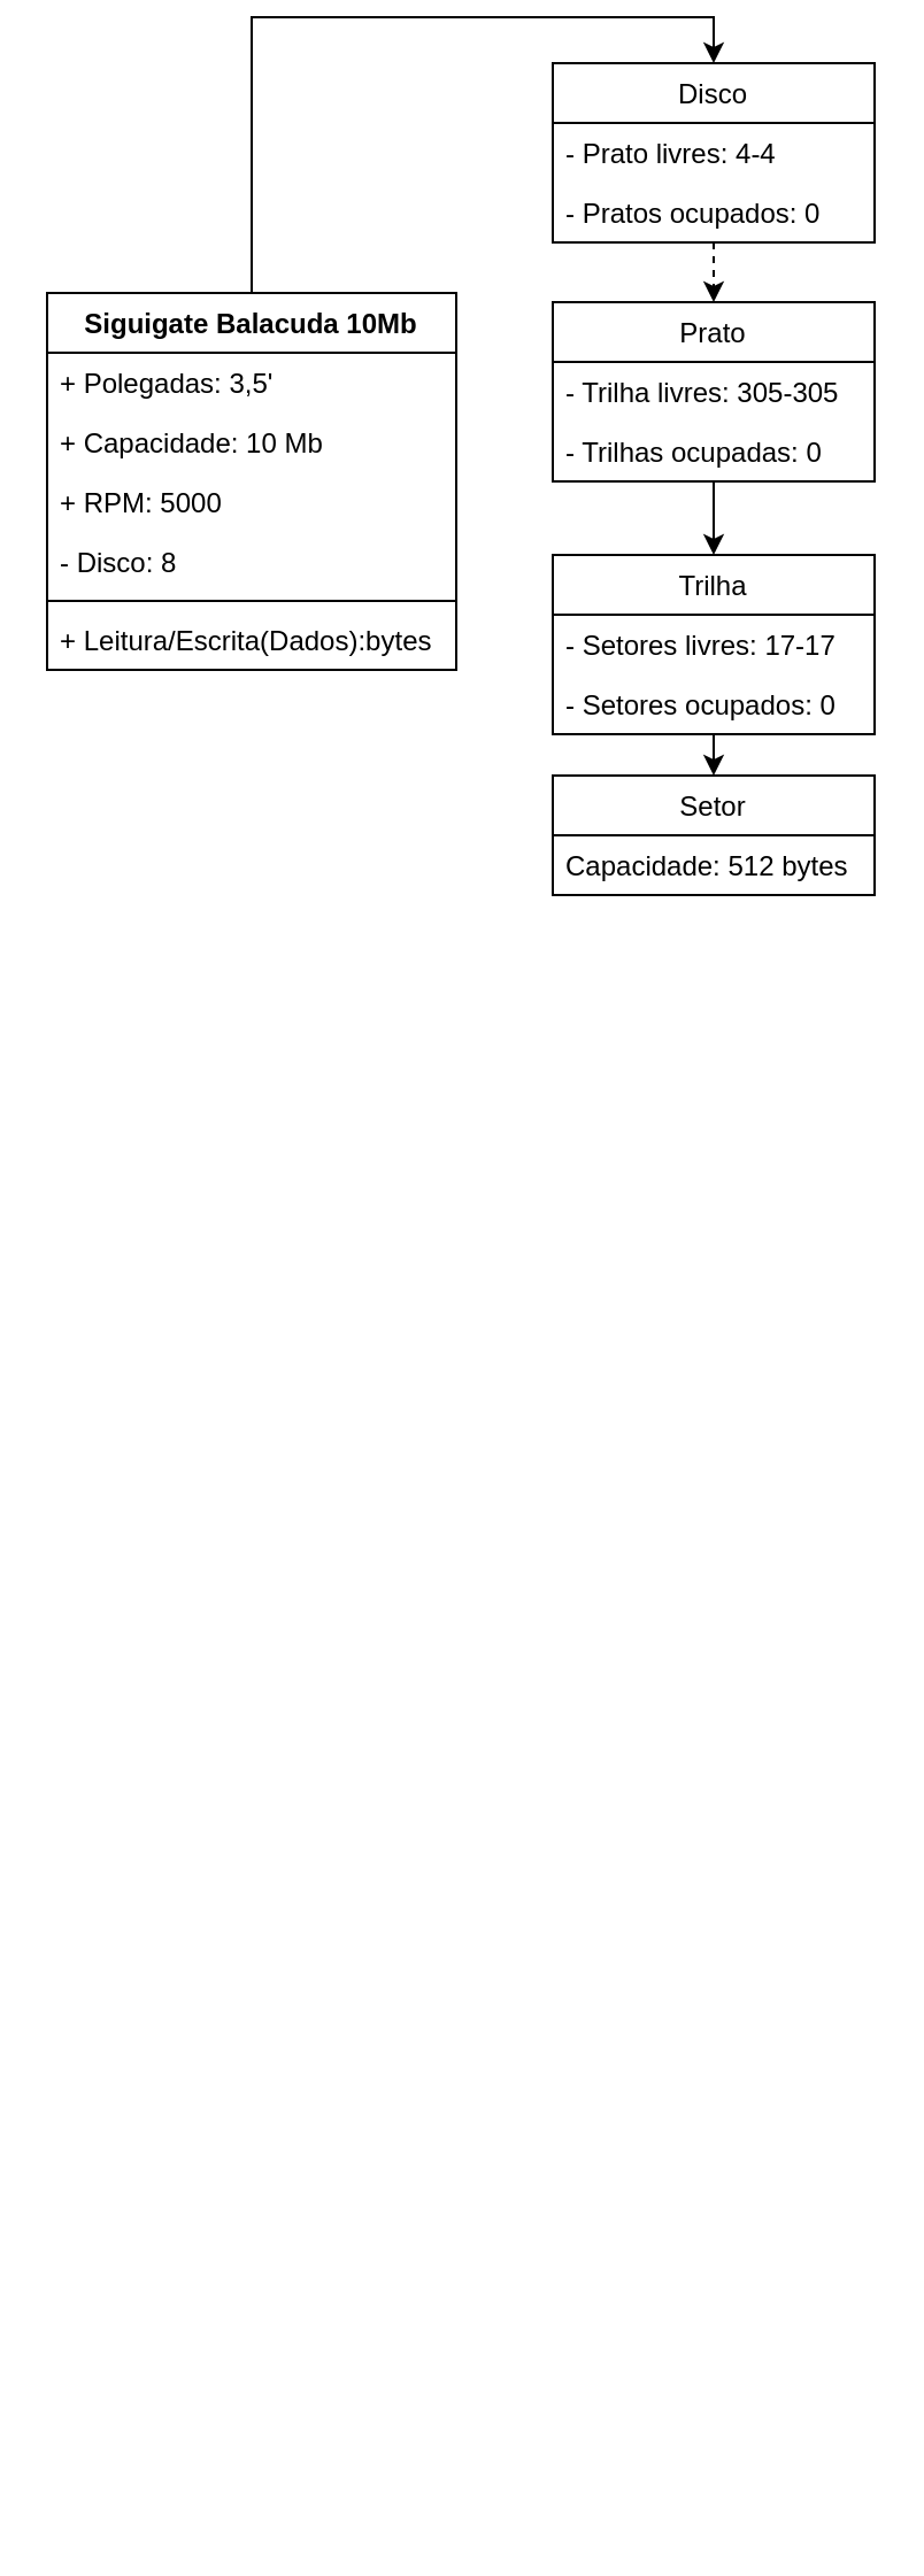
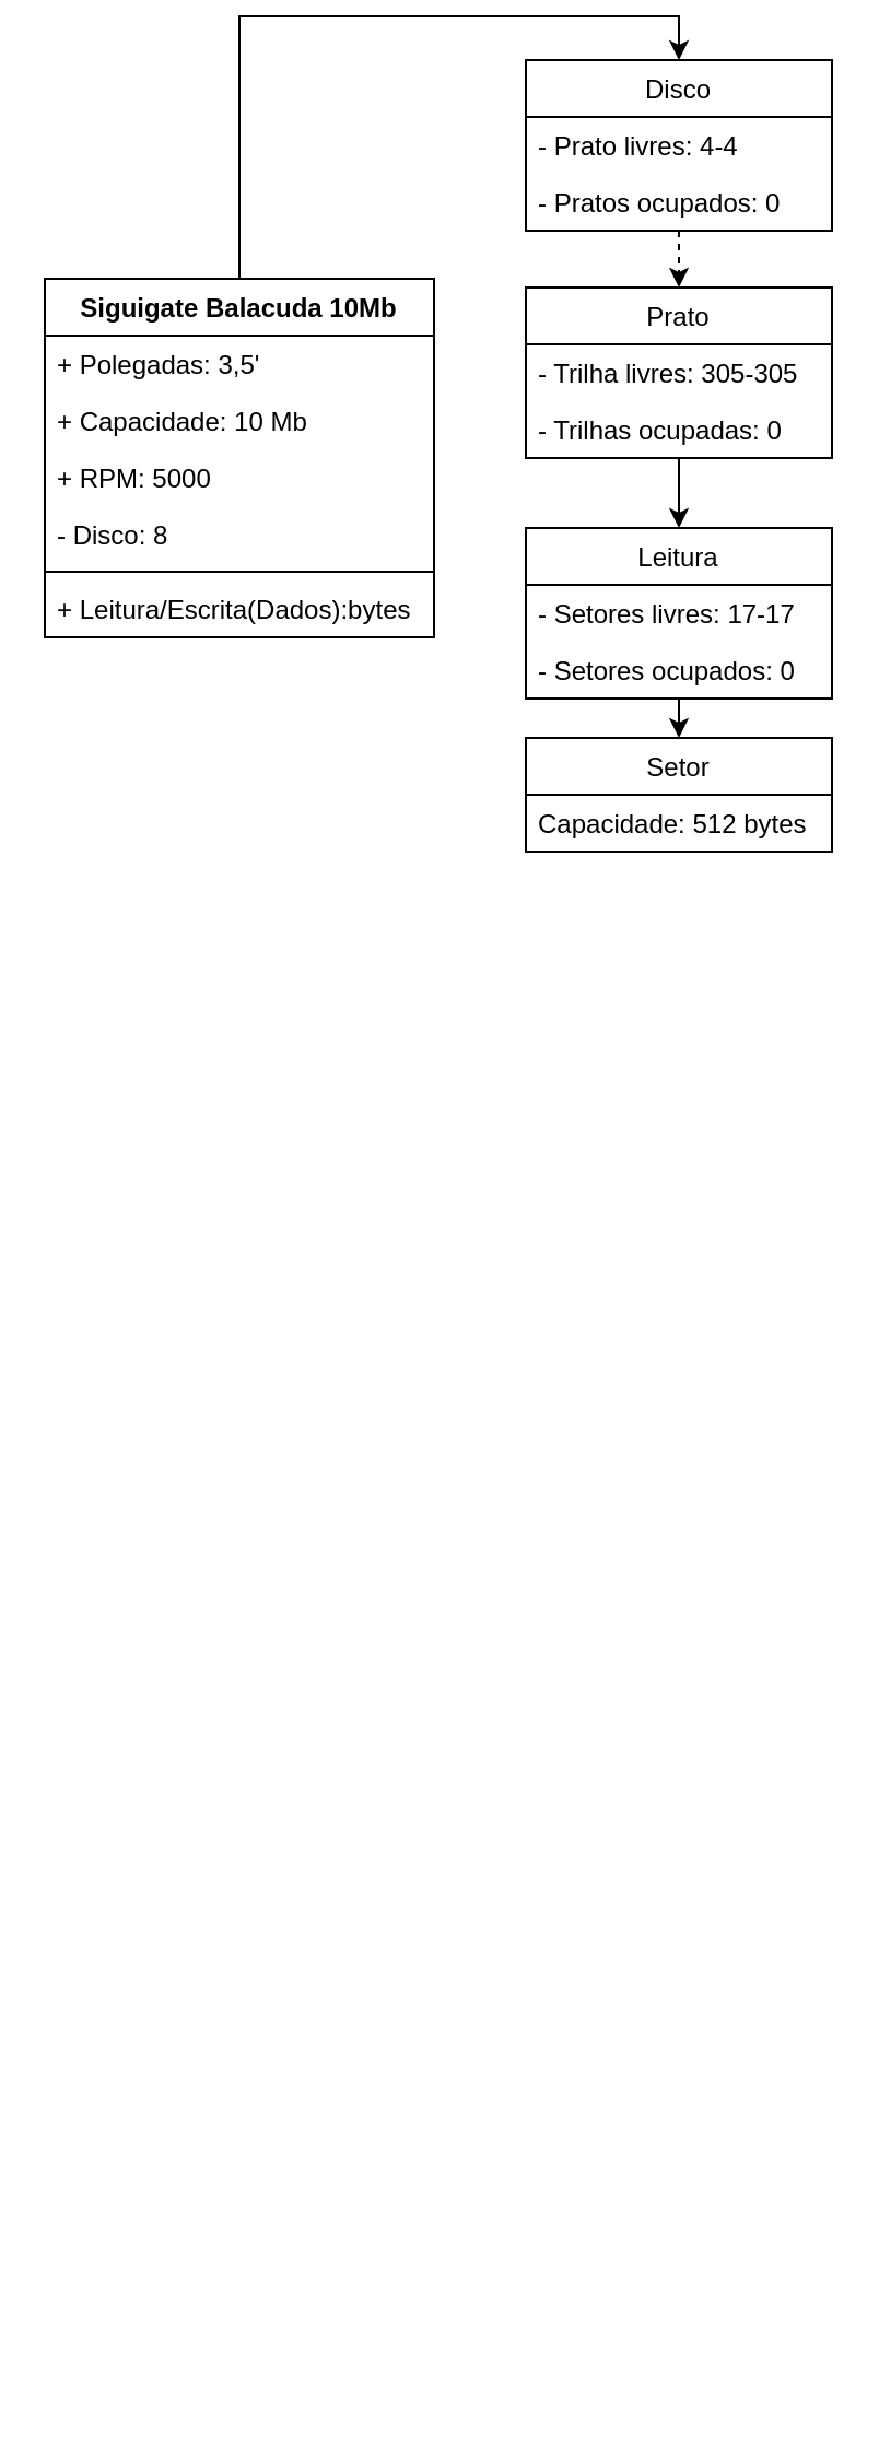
  <mxCell id="0" />
  <mxCell id="1" parent="0" />
  <mxCell id="2" style="edgeStyle=orthogonalEdgeStyle;rounded=0;orthogonalLoop=1;jettySize=auto;html=1;exitX=0;exitY=0;exitDx=70;exitDy=32;exitPerimeter=0;entryX=0;entryY=0;entryDx=0;entryDy=32;entryPerimeter=0;" parent="1" edge="1"><mxGeometry relative="1" as="geometry"><mxPoint x="195" y="912" as="sourcePoint" /><Array as="points"><mxPoint x="215" y="912" /><mxPoint x="215" y="950" /><mxPoint x="20" y="950" /><mxPoint x="20" y="1002" /></Array></mxGeometry></mxCell>
  <mxCell id="3" style="edgeStyle=orthogonalEdgeStyle;rounded=0;orthogonalLoop=1;jettySize=auto;html=1;exitX=0;exitY=0;exitDx=70;exitDy=32;exitPerimeter=0;entryX=0;entryY=0;entryDx=0;entryDy=32;entryPerimeter=0;" parent="1" edge="1"><mxGeometry relative="1" as="geometry"><mxPoint x="195" y="1002" as="sourcePoint" /><Array as="points"><mxPoint x="215" y="1002" /><mxPoint x="215" y="1040" /><mxPoint x="20" y="1040" /><mxPoint x="20" y="1092" /></Array></mxGeometry></mxCell>
  <mxCell id="4" style="edgeStyle=orthogonalEdgeStyle;rounded=0;orthogonalLoop=1;jettySize=auto;html=1;exitX=0.5;exitY=1;exitDx=0;exitDy=0;entryX=0.5;entryY=0;entryDx=0;entryDy=0;dashed=1;" parent="1" source="5" target="9" edge="1"><mxGeometry relative="1" as="geometry" /></mxCell>
  <mxCell id="5" value="Disco" style="swimlane;fontStyle=0;childLayout=stackLayout;horizontal=1;startSize=26;fillColor=none;horizontalStack=0;resizeParent=1;resizeParentMax=0;resizeLast=0;collapsible=1;marginBottom=0;" parent="1" vertex="1"><mxGeometry x="240" y="20" width="140" height="78" as="geometry"><mxRectangle x="640" y="190" width="70" height="30" as="alternateBounds" /></mxGeometry></mxCell>
  <mxCell id="6" value="- Prato livres: 4-4" style="text;strokeColor=none;fillColor=none;align=left;verticalAlign=top;spacingLeft=4;spacingRight=4;overflow=hidden;rotatable=0;points=[[0,0.5],[1,0.5]];portConstraint=eastwest;" parent="5" vertex="1"><mxGeometry y="26" width="140" height="26" as="geometry" /></mxCell>
  <mxCell id="7" value="- Pratos ocupados: 0" style="text;strokeColor=none;fillColor=none;align=left;verticalAlign=top;spacingLeft=4;spacingRight=4;overflow=hidden;rotatable=0;points=[[0,0.5],[1,0.5]];portConstraint=eastwest;" parent="5" vertex="1"><mxGeometry y="52" width="140" height="26" as="geometry" /></mxCell>
  <mxCell id="8" style="edgeStyle=orthogonalEdgeStyle;rounded=0;orthogonalLoop=1;jettySize=auto;html=1;exitX=0.5;exitY=1;exitDx=0;exitDy=0;entryX=0.5;entryY=0;entryDx=0;entryDy=0;" parent="1" source="9" target="13" edge="1"><mxGeometry relative="1" as="geometry" /></mxCell>
  <mxCell id="9" value="Prato" style="swimlane;fontStyle=0;childLayout=stackLayout;horizontal=1;startSize=26;fillColor=none;horizontalStack=0;resizeParent=1;resizeParentMax=0;resizeLast=0;collapsible=1;marginBottom=0;" parent="1" vertex="1"><mxGeometry x="240" y="124" width="140" height="78" as="geometry"><mxRectangle x="640" y="260" width="70" height="30" as="alternateBounds" /></mxGeometry></mxCell>
  <mxCell id="10" value="- Trilha livres: 305-305" style="text;strokeColor=none;fillColor=none;align=left;verticalAlign=top;spacingLeft=4;spacingRight=4;overflow=hidden;rotatable=0;points=[[0,0.5],[1,0.5]];portConstraint=eastwest;" parent="9" vertex="1"><mxGeometry y="26" width="140" height="26" as="geometry" /></mxCell>
  <mxCell id="11" value="- Trilhas ocupadas: 0" style="text;strokeColor=none;fillColor=none;align=left;verticalAlign=top;spacingLeft=4;spacingRight=4;overflow=hidden;rotatable=0;points=[[0,0.5],[1,0.5]];portConstraint=eastwest;" parent="9" vertex="1"><mxGeometry y="52" width="140" height="26" as="geometry" /></mxCell>
  <mxCell id="12" style="edgeStyle=orthogonalEdgeStyle;rounded=0;orthogonalLoop=1;jettySize=auto;html=1;exitX=0.5;exitY=1;exitDx=0;exitDy=0;entryX=0.5;entryY=0;entryDx=0;entryDy=0;" parent="1" source="13" target="24" edge="1"><mxGeometry relative="1" as="geometry" /></mxCell>
- <mxCell id="13" value="Trilha" style="swimlane;fontStyle=0;childLayout=stackLayout;horizontal=1;startSize=26;fillColor=none;horizontalStack=0;resizeParent=1;resizeParentMax=0;resizeLast=0;collapsible=1;marginBottom=0;" parent="1" vertex="1"><mxGeometry x="240" y="234" width="140" height="78" as="geometry"><mxRectangle x="240" y="254" width="70" height="30" as="alternateBounds" /></mxGeometry></mxCell>
+ <mxCell id="13" value="Leitura" style="swimlane;fontStyle=0;childLayout=stackLayout;horizontal=1;startSize=26;fillColor=none;horizontalStack=0;resizeParent=1;resizeParentMax=0;resizeLast=0;collapsible=1;marginBottom=0;" parent="1" vertex="1"><mxGeometry x="240" y="234" width="140" height="78" as="geometry"><mxRectangle x="240" y="254" width="70" height="30" as="alternateBounds" /></mxGeometry></mxCell>
  <mxCell id="14" value="- Setores livres: 17-17" style="text;strokeColor=none;fillColor=none;align=left;verticalAlign=top;spacingLeft=4;spacingRight=4;overflow=hidden;rotatable=0;points=[[0,0.5],[1,0.5]];portConstraint=eastwest;" parent="13" vertex="1"><mxGeometry y="26" width="140" height="26" as="geometry" /></mxCell>
  <mxCell id="15" value="- Setores ocupados: 0" style="text;strokeColor=none;fillColor=none;align=left;verticalAlign=top;spacingLeft=4;spacingRight=4;overflow=hidden;rotatable=0;points=[[0,0.5],[1,0.5]];portConstraint=eastwest;" parent="13" vertex="1"><mxGeometry y="52" width="140" height="26" as="geometry" /></mxCell>
  <mxCell id="16" style="edgeStyle=orthogonalEdgeStyle;rounded=0;orthogonalLoop=1;jettySize=auto;html=1;exitX=0.5;exitY=0;exitDx=0;exitDy=0;entryX=0.5;entryY=0;entryDx=0;entryDy=0;" parent="1" source="17" target="5" edge="1"><mxGeometry relative="1" as="geometry" /></mxCell>
  <mxCell id="17" value="Siguigate Balacuda 10Mb" style="swimlane;fontStyle=1;align=center;verticalAlign=top;childLayout=stackLayout;horizontal=1;startSize=26;horizontalStack=0;resizeParent=1;resizeParentMax=0;resizeLast=0;collapsible=1;marginBottom=0;" parent="1" vertex="1"><mxGeometry x="20" y="120" width="178" height="164" as="geometry" /></mxCell>
  <mxCell id="18" value="+ Polegadas: 3,5'" style="text;strokeColor=none;fillColor=none;align=left;verticalAlign=top;spacingLeft=4;spacingRight=4;overflow=hidden;rotatable=0;points=[[0,0.5],[1,0.5]];portConstraint=eastwest;" parent="17" vertex="1"><mxGeometry y="26" width="178" height="26" as="geometry" /></mxCell>
  <mxCell id="19" value="+ Capacidade: 10 Mb" style="text;strokeColor=none;fillColor=none;align=left;verticalAlign=top;spacingLeft=4;spacingRight=4;overflow=hidden;rotatable=0;points=[[0,0.5],[1,0.5]];portConstraint=eastwest;" parent="17" vertex="1"><mxGeometry y="52" width="178" height="26" as="geometry" /></mxCell>
  <mxCell id="20" value="+ RPM: 5000" style="text;strokeColor=none;fillColor=none;align=left;verticalAlign=top;spacingLeft=4;spacingRight=4;overflow=hidden;rotatable=0;points=[[0,0.5],[1,0.5]];portConstraint=eastwest;" parent="17" vertex="1"><mxGeometry y="78" width="178" height="26" as="geometry" /></mxCell>
  <mxCell id="21" value="- Disco: 8" style="text;strokeColor=none;fillColor=none;align=left;verticalAlign=top;spacingLeft=4;spacingRight=4;overflow=hidden;rotatable=0;points=[[0,0.5],[1,0.5]];portConstraint=eastwest;" parent="17" vertex="1"><mxGeometry y="104" width="178" height="26" as="geometry" /></mxCell>
  <mxCell id="22" value="" style="line;strokeWidth=1;fillColor=none;align=left;verticalAlign=middle;spacingTop=-1;spacingLeft=3;spacingRight=3;rotatable=0;labelPosition=right;points=[];portConstraint=eastwest;" parent="17" vertex="1"><mxGeometry y="130" width="178" height="8" as="geometry" /></mxCell>
  <mxCell id="23" value="+ Leitura/Escrita(Dados):bytes" style="text;strokeColor=none;fillColor=none;align=left;verticalAlign=top;spacingLeft=4;spacingRight=4;overflow=hidden;rotatable=0;points=[[0,0.5],[1,0.5]];portConstraint=eastwest;" parent="17" vertex="1"><mxGeometry y="138" width="178" height="26" as="geometry" /></mxCell>
  <mxCell id="24" value="Setor" style="swimlane;fontStyle=0;childLayout=stackLayout;horizontal=1;startSize=26;fillColor=none;horizontalStack=0;resizeParent=1;resizeParentMax=0;resizeLast=0;collapsible=1;marginBottom=0;" parent="1" vertex="1"><mxGeometry x="240" y="330" width="140" height="52" as="geometry" /></mxCell>
  <mxCell id="25" value="Capacidade: 512 bytes" style="text;strokeColor=none;fillColor=none;align=left;verticalAlign=top;spacingLeft=4;spacingRight=4;overflow=hidden;rotatable=0;points=[[0,0.5],[1,0.5]];portConstraint=eastwest;" parent="24" vertex="1"><mxGeometry y="26" width="140" height="26" as="geometry" /></mxCell>
